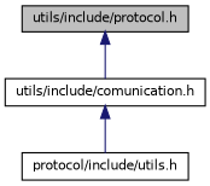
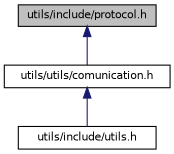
  digraph {
    node [color=black fillcolor=white fontname=Helvetica fontsize=10 shape=record style=filled]
    edge [color=midnightblue dir=back fontname=Helvetica fontsize=10 labelfontname=Helvetica labelfontsize=10 style=solid]
    n1 [fillcolor=grey75 fontcolor=black height=0.2 label="utils/include/protocol.h" width=0.4]
-   n2 [height=0.2 label="utils/include/comunication.h" width=0.4]
-   n3 [height=0.2 label="protocol/include/utils.h" width=0.4]
+   n2 [height=0.2 label="utils/utils/comunication.h" width=0.4]
+   n3 [height=0.2 label="utils/include/utils.h" width=0.4]
    n1 -> n2
    n2 -> n3
  }
